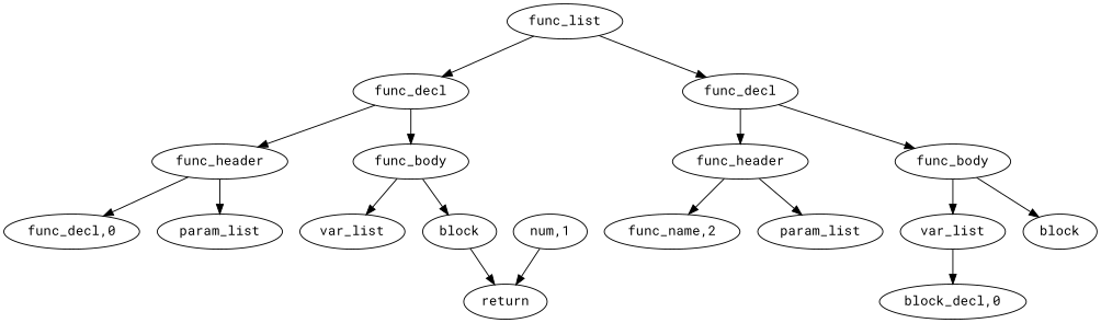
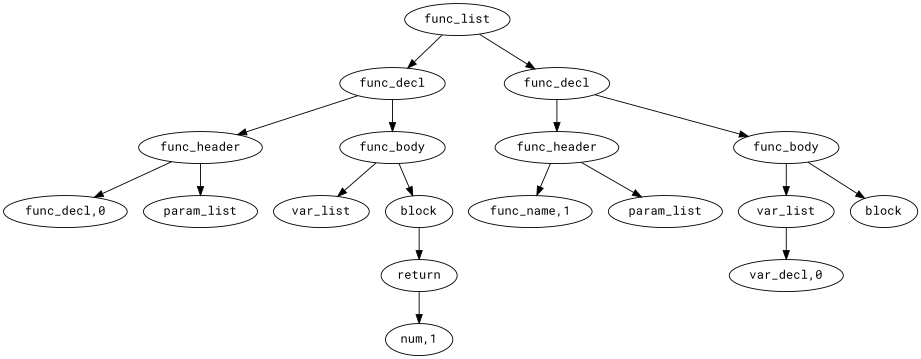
  digraph {
    fontname="Roboto Mono"
    ordering=out
    node [fontname="Roboto Mono"]
    edge [fontname="Roboto Mono"]
    n1 [label=func_list]
    n2 [label=func_decl]
    n3 [label=func_decl]
    n4 [label=func_header]
    n5 [label=func_body]
    n6 [label=func_header]
    n7 [label=func_body]
    n8 [label="func_decl,0"]
    n9 [label=param_list]
    n10 [label=var_list]
    n11 [label=block]
    n12 [label=return]
    n13 [label="num,1"]
-   n14 [label="func_name,2"]
+   n14 [label="func_name,1"]
    n15 [label=param_list]
    n16 [label=var_list]
    n17 [label=block]
-   n18 [label="block_decl,0"]
+   n18 [label="var_decl,0"]
    n1 -> n2
    n1 -> n3
    n2 -> n4
    n2 -> n5
    n3 -> n6
    n3 -> n7
    n4 -> n8
    n4 -> n9
    n5 -> n10
    n5 -> n11
    n6 -> n14
    n6 -> n15
    n7 -> n16
    n7 -> n17
    n11 -> n12
-   n13 -> n12
+   n12 -> n13
    n16 -> n18
  }
